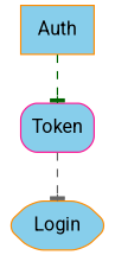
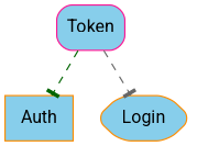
  digraph {
    node [color=darkorange fillcolor=skyblue fontcolor="#000000" fontname="Segoe UI,Roboto,Helvetica,Arial,sans-serif" shape=box style="rounded,filled"]
    edge [arrowhead=tee fontcolor="#000000" style=dashed]
    n1 [label=Auth style=filled]
    n2 [color=deeppink label=Token]
    n3 [label=Login shape=hexagon]
-   n1 -> n2 [color=darkgreen]
+   n2 -> n1 [color=darkgreen]
    n2 -> n3 [color=gray40]
  }
